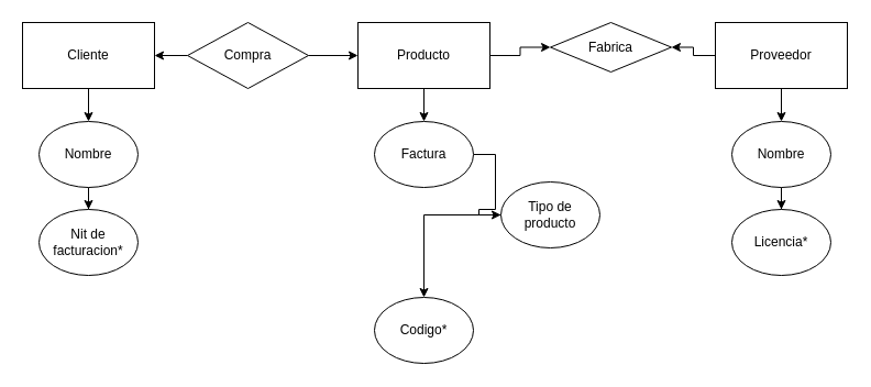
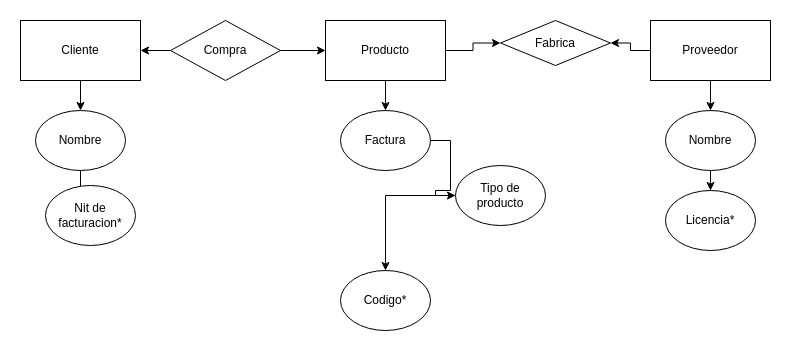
  <mxCell id="0" />
  <mxCell id="1" parent="0" />
  <mxCell id="2" style="edgeStyle=orthogonalEdgeStyle;rounded=0;orthogonalLoop=1;jettySize=auto;html=1;entryX=0.5;entryY=0;entryDx=0;entryDy=0;" edge="1" parent="1" source="3" target="15"><mxGeometry relative="1" as="geometry" /></mxCell>
  <mxCell id="3" value="Cliente" style="rounded=0;whiteSpace=wrap;html=1;" vertex="1" parent="1"><mxGeometry x="20" y="20" width="120" height="60" as="geometry" /></mxCell>
  <mxCell id="4" style="edgeStyle=orthogonalEdgeStyle;rounded=0;orthogonalLoop=1;jettySize=auto;html=1;entryX=0.5;entryY=0;entryDx=0;entryDy=0;" edge="1" parent="1" source="5" target="19"><mxGeometry relative="1" as="geometry" /></mxCell>
  <mxCell id="5" value="Producto" style="rounded=0;whiteSpace=wrap;html=1;" vertex="1" parent="1"><mxGeometry x="325" y="20" width="120" height="60" as="geometry" /></mxCell>
  <mxCell id="6" style="edgeStyle=orthogonalEdgeStyle;rounded=0;orthogonalLoop=1;jettySize=auto;html=1;entryX=1;entryY=0.5;entryDx=0;entryDy=0;" edge="1" parent="1" source="8" target="12"><mxGeometry relative="1" as="geometry" /></mxCell>
  <mxCell id="7" style="edgeStyle=orthogonalEdgeStyle;rounded=0;orthogonalLoop=1;jettySize=auto;html=1;" edge="1" parent="1" source="8" target="17"><mxGeometry relative="1" as="geometry" /></mxCell>
  <mxCell id="8" value="Proveedor" style="rounded=0;whiteSpace=wrap;html=1;" vertex="1" parent="1"><mxGeometry x="650" y="20" width="120" height="60" as="geometry" /></mxCell>
  <mxCell id="9" style="edgeStyle=orthogonalEdgeStyle;rounded=0;orthogonalLoop=1;jettySize=auto;html=1;" edge="1" parent="1" source="11" target="5"><mxGeometry relative="1" as="geometry" /></mxCell>
  <mxCell id="10" style="edgeStyle=orthogonalEdgeStyle;rounded=0;orthogonalLoop=1;jettySize=auto;html=1;" edge="1" parent="1" source="11" target="3"><mxGeometry relative="1" as="geometry" /></mxCell>
  <mxCell id="11" value="Compra" style="rhombus;whiteSpace=wrap;html=1;" vertex="1" parent="1"><mxGeometry x="170" y="20" width="110" height="60" as="geometry" /></mxCell>
  <mxCell id="12" value="Fabrica" style="rhombus;whiteSpace=wrap;html=1;" vertex="1" parent="1"><mxGeometry x="500" y="20" width="110" height="45" as="geometry" /></mxCell>
  <mxCell id="13" style="edgeStyle=orthogonalEdgeStyle;rounded=0;orthogonalLoop=1;jettySize=auto;html=1;entryX=0;entryY=0.5;entryDx=0;entryDy=0;" edge="1" parent="1" source="5" target="12"><mxGeometry relative="1" as="geometry"><mxPoint x="480" y="50" as="targetPoint" /></mxGeometry></mxCell>
  <mxCell id="14" style="edgeStyle=orthogonalEdgeStyle;rounded=0;orthogonalLoop=1;jettySize=auto;html=1;" edge="1" parent="1" source="15" target="20"><mxGeometry relative="1" as="geometry" /></mxCell>
  <mxCell id="15" value="Nombre" style="ellipse;whiteSpace=wrap;html=1;" vertex="1" parent="1"><mxGeometry x="35" y="110" width="90" height="60" as="geometry" /></mxCell>
  <mxCell id="16" style="edgeStyle=orthogonalEdgeStyle;rounded=0;orthogonalLoop=1;jettySize=auto;html=1;" edge="1" parent="1" source="17" target="21"><mxGeometry relative="1" as="geometry" /></mxCell>
  <mxCell id="17" value="Nombre" style="ellipse;whiteSpace=wrap;html=1;" vertex="1" parent="1"><mxGeometry x="665" y="110" width="90" height="60" as="geometry" /></mxCell>
  <mxCell id="18" style="edgeStyle=orthogonalEdgeStyle;rounded=0;orthogonalLoop=1;jettySize=auto;html=1;" edge="1" parent="1" source="19" target="23"><mxGeometry relative="1" as="geometry" /></mxCell>
  <mxCell id="19" value="Factura" style="ellipse;whiteSpace=wrap;html=1;" vertex="1" parent="1"><mxGeometry x="340" y="110" width="90" height="60" as="geometry" /></mxCell>
- <mxCell id="20" value="Nit de facturacion*" style="ellipse;whiteSpace=wrap;html=1;" vertex="1" parent="1"><mxGeometry x="35" y="190" width="90" height="60" as="geometry" /></mxCell>
+ <mxCell id="20" value="Nit de facturacion*" style="ellipse;whiteSpace=wrap;html=1;" vertex="1" parent="1"><mxGeometry x="45" y="185" width="90" height="60" as="geometry" /></mxCell>
  <mxCell id="21" value="Licencia*" style="ellipse;whiteSpace=wrap;html=1;" vertex="1" parent="1"><mxGeometry x="665" y="190" width="90" height="60" as="geometry" /></mxCell>
  <mxCell id="22" style="edgeStyle=orthogonalEdgeStyle;rounded=0;orthogonalLoop=1;jettySize=auto;html=1;" edge="1" parent="1" source="23" target="24"><mxGeometry relative="1" as="geometry" /></mxCell>
  <mxCell id="23" value="Tipo de producto" style="ellipse;whiteSpace=wrap;html=1;" vertex="1" parent="1"><mxGeometry x="455" y="165" width="90" height="60" as="geometry" /></mxCell>
  <mxCell id="24" value="Codigo*" style="ellipse;whiteSpace=wrap;html=1;" vertex="1" parent="1"><mxGeometry x="340" y="270" width="90" height="60" as="geometry" /></mxCell>
